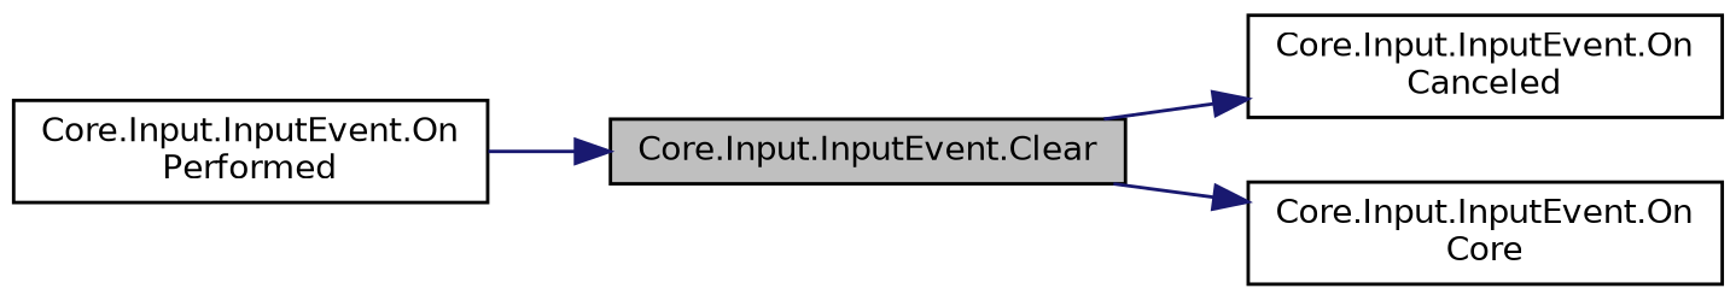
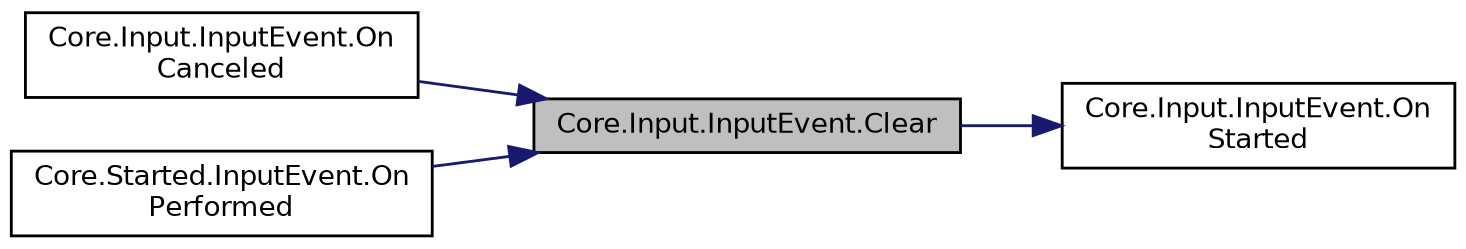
  digraph {
    rankdir=LR
    node [color=black fillcolor=white fontname=Helvetica fontsize=10 shape=record style=filled]
    edge [color=midnightblue fontname=Helvetica fontsize=10 labelfontname=Helvetica labelfontsize=10 style=solid]
    n1 [fillcolor=grey75 fontcolor=black height=0.2 label="Core.Input.InputEvent.Clear" width=0.4]
    n2 [height=0.2 label="Core.Input.InputEvent.On\lCanceled" width=0.4]
-   n3 [height=0.2 label="Core.Input.InputEvent.On\lCore" width=0.4]
-   n4 [height=0.2 label="Core.Input.InputEvent.On\lPerformed" width=0.4]
-   n1 -> n2
+   n3 [height=0.2 label="Core.Input.InputEvent.On\lStarted" width=0.4]
+   n4 [height=0.2 label="Core.Started.InputEvent.On\lPerformed" width=0.4]
+   n2 -> n1
    n1 -> n3
    n4 -> n1
  }
